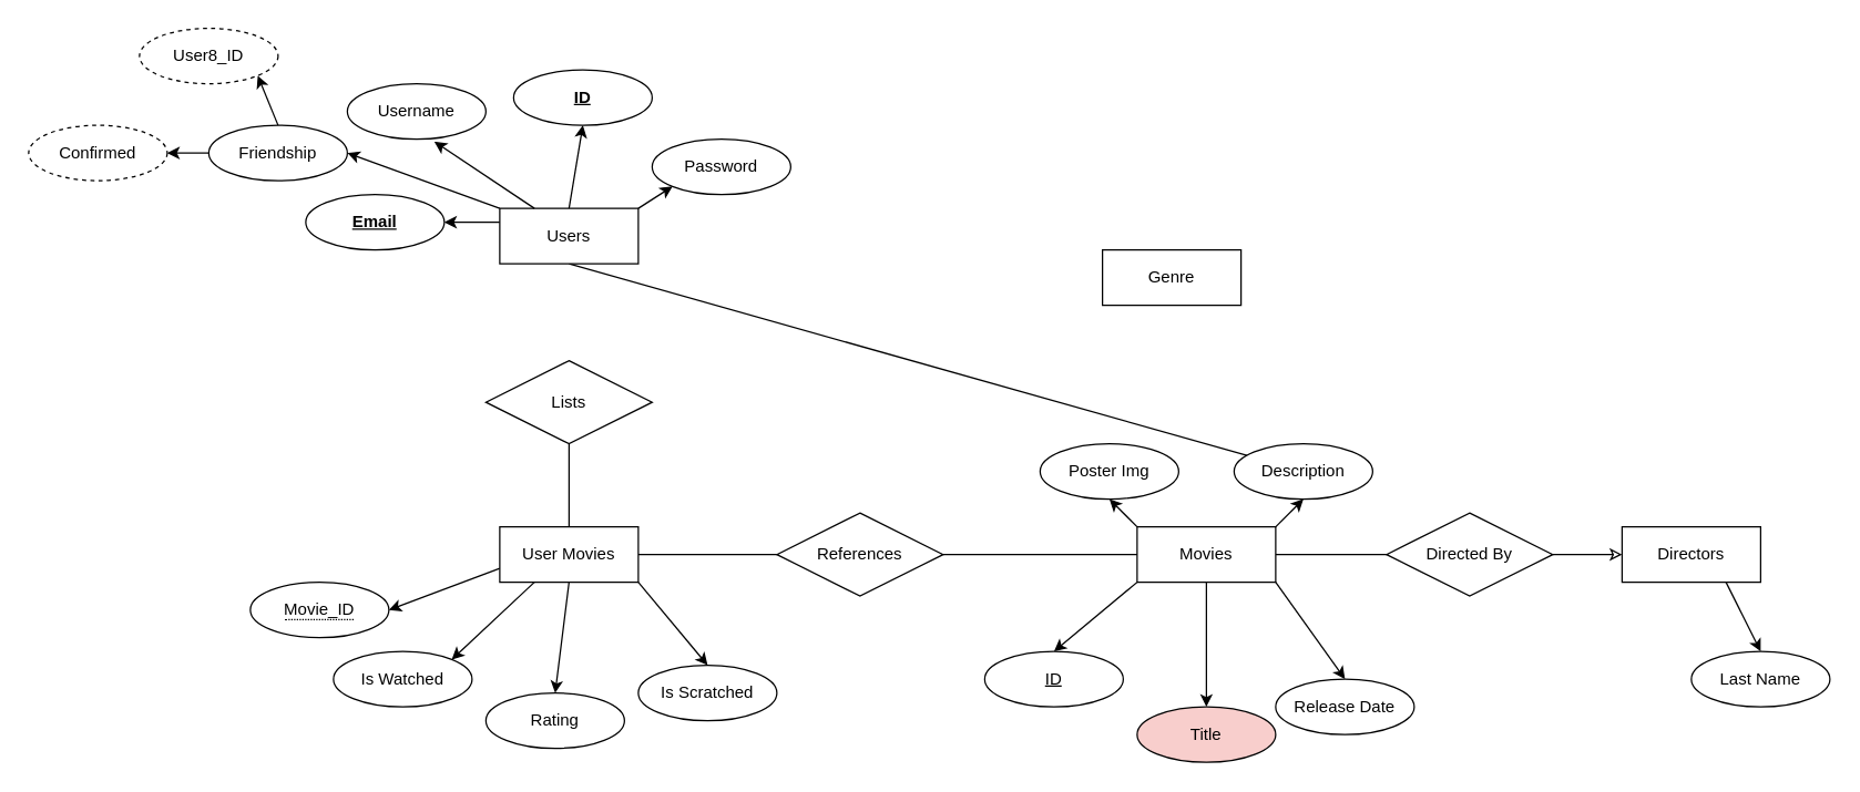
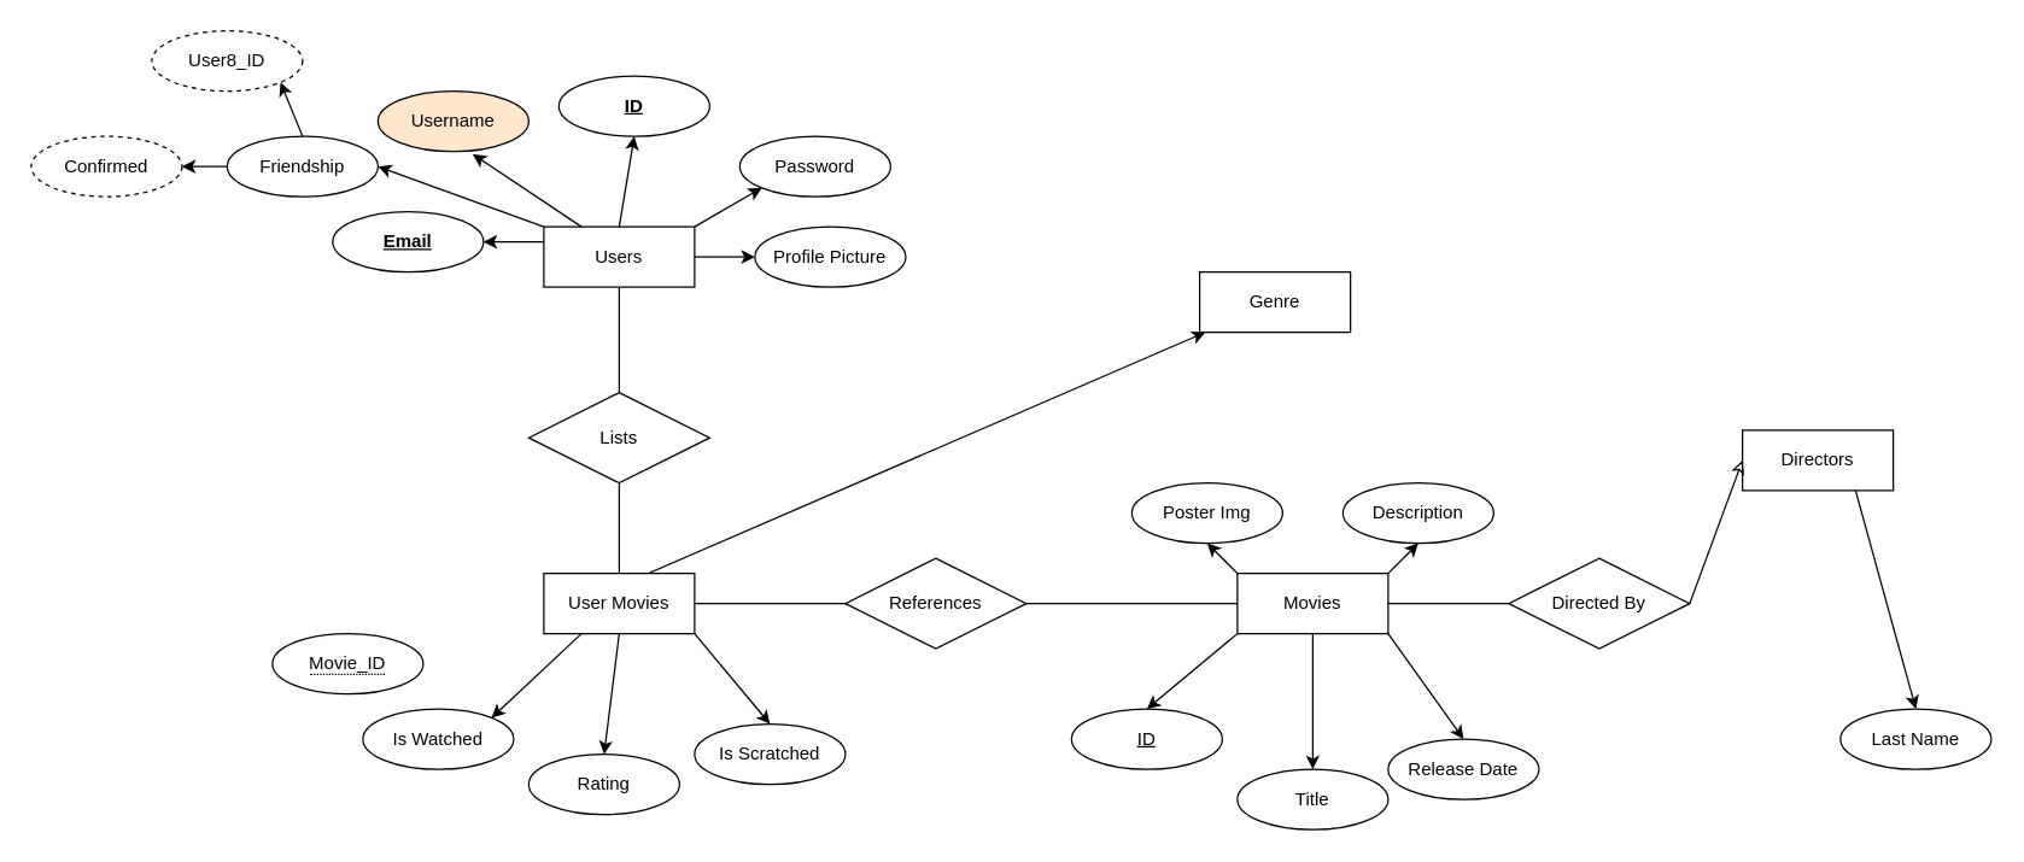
  <mxCell id="0" />
  <mxCell id="1" parent="0" />
  <mxCell id="2" style="rounded=0;orthogonalLoop=1;jettySize=auto;html=1;exitX=0;exitY=0.25;exitDx=0;exitDy=0;entryX=1;entryY=0.5;entryDx=0;entryDy=0;" edge="1" parent="1" source="8" target="11"><mxGeometry relative="1" as="geometry" /></mxCell>
  <mxCell id="3" style="edgeStyle=none;rounded=0;orthogonalLoop=1;jettySize=auto;html=1;exitX=0.5;exitY=0;exitDx=0;exitDy=0;entryX=0.5;entryY=1;entryDx=0;entryDy=0;" edge="1" parent="1" source="8" target="9"><mxGeometry relative="1" as="geometry" /></mxCell>
  <mxCell id="4" style="edgeStyle=none;rounded=0;orthogonalLoop=1;jettySize=auto;html=1;exitX=1;exitY=0;exitDx=0;exitDy=0;entryX=0;entryY=1;entryDx=0;entryDy=0;" edge="1" parent="1" source="8" target="12"><mxGeometry relative="1" as="geometry" /></mxCell>
- <mxCell id="6" style="edgeStyle=none;rounded=0;orthogonalLoop=1;jettySize=auto;html=1;exitX=0.5;exitY=1;exitDx=0;exitDy=0;endArrow=none;endFill=0;" edge="1" parent="1" source="8" target="51"><mxGeometry relative="1" as="geometry" /></mxCell>
+ <mxCell id="5" style="edgeStyle=none;rounded=0;orthogonalLoop=1;jettySize=auto;html=1;exitX=1;exitY=0.5;exitDx=0;exitDy=0;" edge="1" parent="1" source="8" target="13"><mxGeometry relative="1" as="geometry" /></mxCell>
+ <mxCell id="6" style="edgeStyle=none;rounded=0;orthogonalLoop=1;jettySize=auto;html=1;exitX=0.5;exitY=1;exitDx=0;exitDy=0;entryX=0.5;entryY=0;entryDx=0;entryDy=0;endArrow=none;endFill=0;" edge="1" parent="1" source="8" target="22"><mxGeometry relative="1" as="geometry" /></mxCell>
  <mxCell id="7" style="edgeStyle=none;rounded=0;orthogonalLoop=1;jettySize=auto;html=1;exitX=0;exitY=0;exitDx=0;exitDy=0;entryX=1;entryY=0.5;entryDx=0;entryDy=0;" edge="1" parent="1" source="8" target="39"><mxGeometry relative="1" as="geometry" /></mxCell>
  <mxCell id="8" value="Users" style="whiteSpace=wrap;html=1;align=center;" vertex="1" parent="1"><mxGeometry x="360" y="150" width="100" height="40" as="geometry" /></mxCell>
  <mxCell id="9" value="&lt;b&gt;ID&lt;/b&gt;" style="ellipse;whiteSpace=wrap;html=1;align=center;fontStyle=4;" vertex="1" parent="1"><mxGeometry x="370" y="50" width="100" height="40" as="geometry" /></mxCell>
- <mxCell id="10" value="Username" style="ellipse;whiteSpace=wrap;html=1;align=center;" vertex="1" parent="1"><mxGeometry x="250" y="60" width="100" height="40" as="geometry" /></mxCell>
+ <mxCell id="10" value="Username" style="ellipse;whiteSpace=wrap;html=1;align=center;fillColor=#ffe6cc;" vertex="1" parent="1"><mxGeometry x="250" y="60" width="100" height="40" as="geometry" /></mxCell>
  <mxCell id="11" value="&lt;b&gt;Email&lt;/b&gt;" style="ellipse;whiteSpace=wrap;html=1;align=center;fontStyle=4;" vertex="1" parent="1"><mxGeometry x="220" y="140" width="100" height="40" as="geometry" /></mxCell>
- <mxCell id="12" value="Password" style="ellipse;whiteSpace=wrap;html=1;align=center;" vertex="1" parent="1"><mxGeometry x="470" y="100" width="100" height="40" as="geometry" /></mxCell>
+ <mxCell id="12" value="Password" style="ellipse;whiteSpace=wrap;html=1;align=center;" vertex="1" parent="1"><mxGeometry x="490" y="90" width="100" height="40" as="geometry" /></mxCell>
+ <mxCell id="13" value="Profile Picture" style="ellipse;whiteSpace=wrap;html=1;align=center;" vertex="1" parent="1"><mxGeometry x="500" y="150" width="100" height="40" as="geometry" /></mxCell>
  <mxCell id="14" style="rounded=0;orthogonalLoop=1;jettySize=auto;html=1;exitX=0.25;exitY=0;exitDx=0;exitDy=0;entryX=0.628;entryY=1.046;entryDx=0;entryDy=0;entryPerimeter=0;" edge="1" parent="1" source="8" target="10"><mxGeometry relative="1" as="geometry" /></mxCell>
- <mxCell id="15" style="edgeStyle=none;rounded=0;orthogonalLoop=1;jettySize=auto;html=1;exitX=0;exitY=0.75;exitDx=0;exitDy=0;entryX=1;entryY=0.5;entryDx=0;entryDy=0;" edge="1" parent="1" source="20" target="23"><mxGeometry relative="1" as="geometry" /></mxCell>
+ <mxCell id="15" style="edgeStyle=none;rounded=0;orthogonalLoop=1;jettySize=auto;html=1;exitX=0;exitY=0.75;exitDx=0;exitDy=0;" edge="1" parent="1" source="20" target="49"><mxGeometry relative="1" as="geometry" /></mxCell>
  <mxCell id="16" style="edgeStyle=none;rounded=0;orthogonalLoop=1;jettySize=auto;html=1;exitX=0.25;exitY=1;exitDx=0;exitDy=0;entryX=1;entryY=0;entryDx=0;entryDy=0;" edge="1" parent="1" source="20" target="24"><mxGeometry relative="1" as="geometry" /></mxCell>
  <mxCell id="17" style="edgeStyle=none;rounded=0;orthogonalLoop=1;jettySize=auto;html=1;exitX=0.5;exitY=1;exitDx=0;exitDy=0;entryX=0.5;entryY=0;entryDx=0;entryDy=0;" edge="1" parent="1" source="20" target="25"><mxGeometry relative="1" as="geometry" /></mxCell>
  <mxCell id="18" style="edgeStyle=none;rounded=0;orthogonalLoop=1;jettySize=auto;html=1;exitX=1;exitY=1;exitDx=0;exitDy=0;entryX=0.5;entryY=0;entryDx=0;entryDy=0;" edge="1" parent="1" source="20" target="26"><mxGeometry relative="1" as="geometry" /></mxCell>
  <mxCell id="19" style="edgeStyle=none;rounded=0;orthogonalLoop=1;jettySize=auto;html=1;exitX=1;exitY=0.5;exitDx=0;exitDy=0;entryX=0;entryY=0.5;entryDx=0;entryDy=0;endArrow=none;endFill=0;" edge="1" parent="1" source="20" target="43"><mxGeometry relative="1" as="geometry" /></mxCell>
  <mxCell id="20" value="User Movies" style="whiteSpace=wrap;html=1;align=center;" vertex="1" parent="1"><mxGeometry x="360" y="380" width="100" height="40" as="geometry" /></mxCell>
  <mxCell id="21" style="edgeStyle=none;rounded=0;orthogonalLoop=1;jettySize=auto;html=1;exitX=0.5;exitY=1;exitDx=0;exitDy=0;entryX=0.5;entryY=0;entryDx=0;entryDy=0;endArrow=none;endFill=0;" edge="1" parent="1" source="22" target="20"><mxGeometry relative="1" as="geometry" /></mxCell>
  <mxCell id="22" value="Lists" style="shape=rhombus;perimeter=rhombusPerimeter;whiteSpace=wrap;html=1;align=center;" vertex="1" parent="1"><mxGeometry x="350" y="260" width="120" height="60" as="geometry" /></mxCell>
  <mxCell id="23" value="&lt;span style=&quot;border-bottom: 1px dotted&quot;&gt;Movie_ID&lt;/span&gt;" style="ellipse;whiteSpace=wrap;html=1;align=center;" vertex="1" parent="1"><mxGeometry x="180" y="420" width="100" height="40" as="geometry" /></mxCell>
  <mxCell id="24" value="Is Watched" style="ellipse;whiteSpace=wrap;html=1;align=center;" vertex="1" parent="1"><mxGeometry x="240" y="470" width="100" height="40" as="geometry" /></mxCell>
  <mxCell id="25" value="Rating" style="ellipse;whiteSpace=wrap;html=1;align=center;" vertex="1" parent="1"><mxGeometry x="350" y="500" width="100" height="40" as="geometry" /></mxCell>
  <mxCell id="26" value="Is Scratched" style="ellipse;whiteSpace=wrap;html=1;align=center;" vertex="1" parent="1"><mxGeometry x="460" y="480" width="100" height="40" as="geometry" /></mxCell>
  <mxCell id="27" style="edgeStyle=none;rounded=0;orthogonalLoop=1;jettySize=auto;html=1;exitX=0;exitY=1;exitDx=0;exitDy=0;entryX=0.5;entryY=0;entryDx=0;entryDy=0;" edge="1" parent="1" source="33" target="34"><mxGeometry relative="1" as="geometry" /></mxCell>
  <mxCell id="28" style="edgeStyle=none;rounded=0;orthogonalLoop=1;jettySize=auto;html=1;exitX=0.5;exitY=1;exitDx=0;exitDy=0;entryX=0.5;entryY=0;entryDx=0;entryDy=0;" edge="1" parent="1" source="33" target="35"><mxGeometry relative="1" as="geometry" /></mxCell>
  <mxCell id="29" style="edgeStyle=none;rounded=0;orthogonalLoop=1;jettySize=auto;html=1;exitX=1;exitY=1;exitDx=0;exitDy=0;entryX=0.5;entryY=0;entryDx=0;entryDy=0;" edge="1" parent="1" source="33" target="36"><mxGeometry relative="1" as="geometry" /></mxCell>
  <mxCell id="30" style="edgeStyle=none;rounded=0;orthogonalLoop=1;jettySize=auto;html=1;exitX=1;exitY=0.5;exitDx=0;exitDy=0;entryX=0;entryY=0.5;entryDx=0;entryDy=0;endArrow=none;endFill=0;" edge="1" parent="1" source="33" target="47"><mxGeometry relative="1" as="geometry" /></mxCell>
  <mxCell id="31" style="edgeStyle=none;rounded=0;orthogonalLoop=1;jettySize=auto;html=1;exitX=0;exitY=0;exitDx=0;exitDy=0;entryX=0.5;entryY=1;entryDx=0;entryDy=0;" edge="1" parent="1" source="33" target="50"><mxGeometry relative="1" as="geometry" /></mxCell>
  <mxCell id="32" style="edgeStyle=none;rounded=0;orthogonalLoop=1;jettySize=auto;html=1;exitX=1;exitY=0;exitDx=0;exitDy=0;entryX=0.5;entryY=1;entryDx=0;entryDy=0;" edge="1" parent="1" source="33" target="51"><mxGeometry relative="1" as="geometry" /></mxCell>
  <mxCell id="33" value="Movies" style="whiteSpace=wrap;html=1;align=center;" vertex="1" parent="1"><mxGeometry x="820" y="380" width="100" height="40" as="geometry" /></mxCell>
  <mxCell id="34" value="ID" style="ellipse;whiteSpace=wrap;html=1;align=center;fontStyle=4;" vertex="1" parent="1"><mxGeometry x="710" y="470" width="100" height="40" as="geometry" /></mxCell>
- <mxCell id="35" value="Title" style="ellipse;whiteSpace=wrap;html=1;align=center;fillColor=#f8cecc;" vertex="1" parent="1"><mxGeometry x="820" y="510" width="100" height="40" as="geometry" /></mxCell>
+ <mxCell id="35" value="Title" style="ellipse;whiteSpace=wrap;html=1;align=center;" vertex="1" parent="1"><mxGeometry x="820" y="510" width="100" height="40" as="geometry" /></mxCell>
  <mxCell id="36" value="Release Date" style="ellipse;whiteSpace=wrap;html=1;align=center;" vertex="1" parent="1"><mxGeometry x="920" y="490" width="100" height="40" as="geometry" /></mxCell>
  <mxCell id="37" style="edgeStyle=none;rounded=0;orthogonalLoop=1;jettySize=auto;html=1;exitX=0.5;exitY=0;exitDx=0;exitDy=0;entryX=1;entryY=1;entryDx=0;entryDy=0;" edge="1" parent="1" source="39" target="40"><mxGeometry relative="1" as="geometry" /></mxCell>
  <mxCell id="38" style="edgeStyle=none;rounded=0;orthogonalLoop=1;jettySize=auto;html=1;exitX=0;exitY=0.5;exitDx=0;exitDy=0;entryX=1;entryY=0.5;entryDx=0;entryDy=0;" edge="1" parent="1" source="39" target="41"><mxGeometry relative="1" as="geometry" /></mxCell>
  <mxCell id="39" value="Friendship" style="ellipse;whiteSpace=wrap;html=1;align=center;" vertex="1" parent="1"><mxGeometry x="150" y="90" width="100" height="40" as="geometry" /></mxCell>
  <mxCell id="40" value="User8_ID" style="ellipse;whiteSpace=wrap;html=1;align=center;dashed=1;" vertex="1" parent="1"><mxGeometry x="100" y="20" width="100" height="40" as="geometry" /></mxCell>
  <mxCell id="41" value="Confirmed" style="ellipse;whiteSpace=wrap;html=1;align=center;dashed=1;" vertex="1" parent="1"><mxGeometry x="20" y="90" width="100" height="40" as="geometry" /></mxCell>
  <mxCell id="42" style="edgeStyle=none;rounded=0;orthogonalLoop=1;jettySize=auto;html=1;exitX=1;exitY=0.5;exitDx=0;exitDy=0;entryX=0;entryY=0.5;entryDx=0;entryDy=0;endArrow=none;endFill=0;" edge="1" parent="1" source="43" target="33"><mxGeometry relative="1" as="geometry" /></mxCell>
  <mxCell id="43" value="References" style="shape=rhombus;perimeter=rhombusPerimeter;whiteSpace=wrap;html=1;align=center;" vertex="1" parent="1"><mxGeometry x="560" y="370" width="120" height="60" as="geometry" /></mxCell>
  <mxCell id="44" style="edgeStyle=none;rounded=0;orthogonalLoop=1;jettySize=auto;html=1;exitX=0.75;exitY=1;exitDx=0;exitDy=0;entryX=0.5;entryY=0;entryDx=0;entryDy=0;" edge="1" parent="1" source="45" target="48"><mxGeometry relative="1" as="geometry" /></mxCell>
- <mxCell id="45" value="Directors" style="whiteSpace=wrap;html=1;align=center;" vertex="1" parent="1"><mxGeometry x="1170" y="380" width="100" height="40" as="geometry" /></mxCell>
+ <mxCell id="45" value="Directors" style="whiteSpace=wrap;html=1;align=center;" vertex="1" parent="1"><mxGeometry x="1155" y="285" width="100" height="40" as="geometry" /></mxCell>
  <mxCell id="46" style="edgeStyle=none;rounded=0;orthogonalLoop=1;jettySize=auto;html=1;exitX=1;exitY=0.5;exitDx=0;exitDy=0;entryX=0;entryY=0.5;entryDx=0;entryDy=0;endArrow=classic;endFill=0;" edge="1" parent="1" source="47" target="45"><mxGeometry relative="1" as="geometry" /></mxCell>
  <mxCell id="47" value="Directed By" style="shape=rhombus;perimeter=rhombusPerimeter;whiteSpace=wrap;html=1;align=center;" vertex="1" parent="1"><mxGeometry x="1000" y="370" width="120" height="60" as="geometry" /></mxCell>
  <mxCell id="48" value="Last Name" style="ellipse;whiteSpace=wrap;html=1;align=center;" vertex="1" parent="1"><mxGeometry x="1220" y="470" width="100" height="40" as="geometry" /></mxCell>
  <mxCell id="49" value="Genre" style="whiteSpace=wrap;html=1;align=center;" vertex="1" parent="1"><mxGeometry x="795" y="180" width="100" height="40" as="geometry" /></mxCell>
  <mxCell id="50" value="Poster Img" style="ellipse;whiteSpace=wrap;html=1;align=center;" vertex="1" parent="1"><mxGeometry x="750" y="320" width="100" height="40" as="geometry" /></mxCell>
  <mxCell id="51" value="Description" style="ellipse;whiteSpace=wrap;html=1;align=center;" vertex="1" parent="1"><mxGeometry x="890" y="320" width="100" height="40" as="geometry" /></mxCell>
